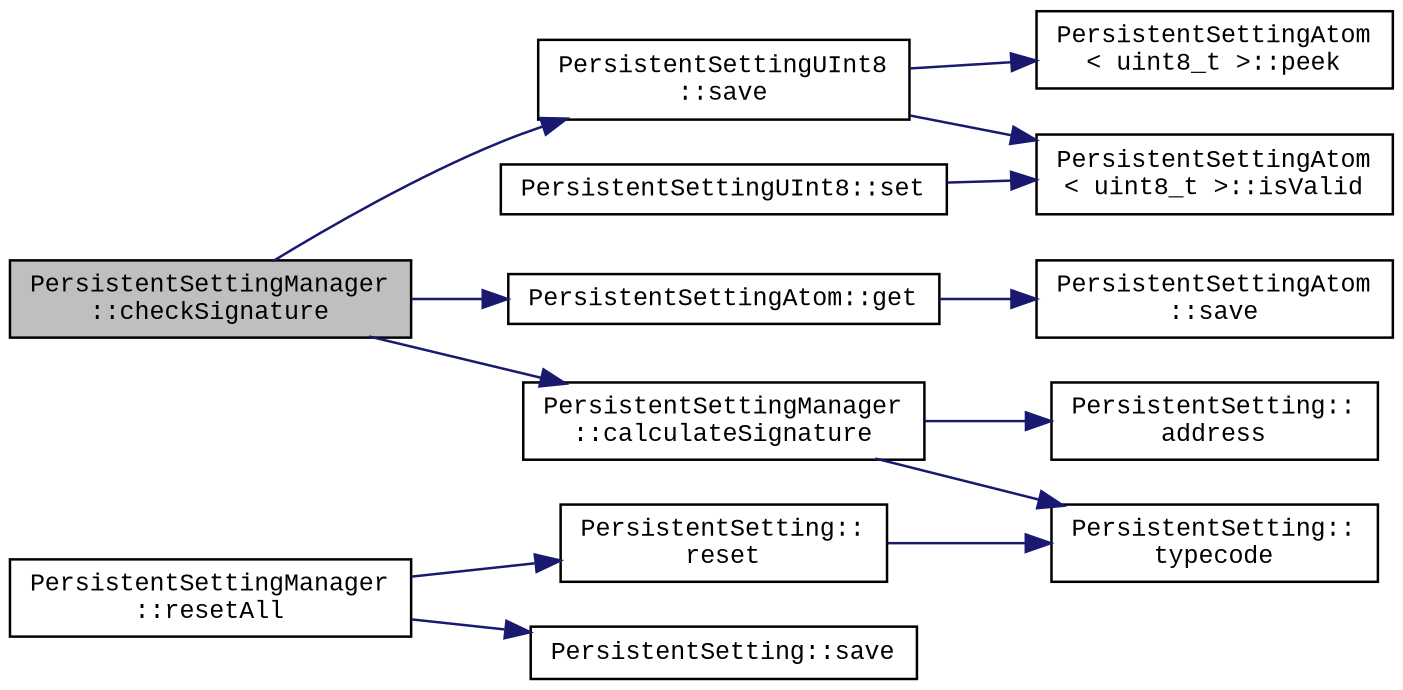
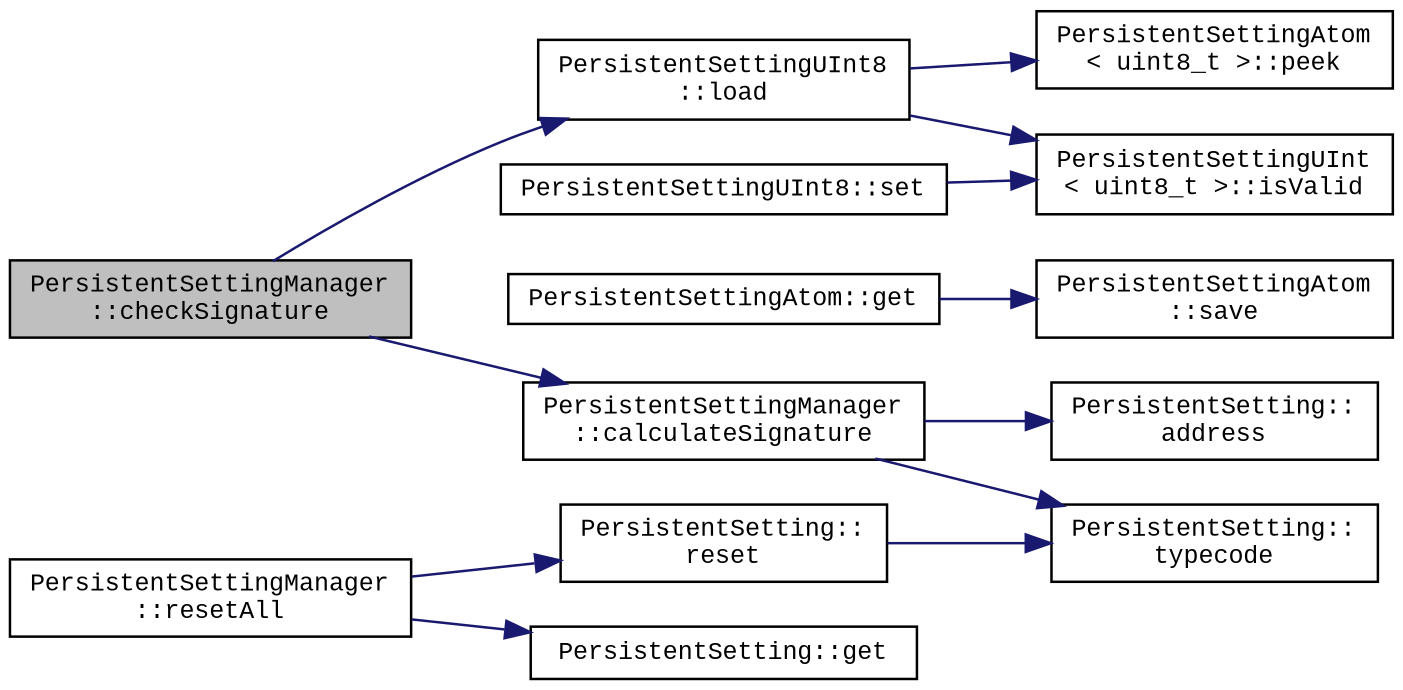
  digraph {
    fontname="Liberation Mono"
    rankdir=LR
    node [color=black fillcolor=white fontname="Liberation Mono" fontsize=10 shape=record style=filled]
    edge [color=midnightblue fontname="Liberation Mono" fontsize=10 labelfontname=Helvetica labelfontsize=10 style=solid]
    n1 [fillcolor=grey75 fontcolor=black height=0.2 label="PersistentSettingManager\l::checkSignature" width=0.4]
-   n2 [height=0.2 label="PersistentSettingUInt8\l::save" width=0.4]
+   n2 [height=0.2 label="PersistentSettingUInt8\l::load" width=0.4]
    n3 [height=0.2 label="PersistentSettingManager\l::calculateSignature" width=0.4]
    n4 [height=0.2 label="PersistentSettingAtom::get" width=0.4]
    n5 [height=0.2 label="PersistentSettingAtom\l\< uint8_t \>::peek" width=0.4]
-   n6 [height=0.2 label="PersistentSettingAtom\l\< uint8_t \>::isValid" width=0.4]
+   n6 [height=0.2 label="PersistentSettingUInt\l\< uint8_t \>::isValid" width=0.4]
    n7 [height=0.2 label="PersistentSetting::\ltypecode" width=0.4]
    n8 [height=0.2 label="PersistentSetting::\laddress" width=0.4]
    n9 [height=0.2 label="PersistentSettingAtom\l::save" width=0.4]
    n10 [height=0.2 label="PersistentSettingManager\l::resetAll" width=0.4]
    n11 [height=0.2 label="PersistentSetting::\lreset" width=0.4]
-   n12 [height=0.2 label="PersistentSetting::save" width=0.4]
+   n12 [height=0.2 label="PersistentSetting::get" width=0.4]
    n13 [height=0.2 label="PersistentSettingUInt8::set" width=0.4]
    n1 -> n2
    n1 -> n3
-   n1 -> n4
    n2 -> n5
    n2 -> n6
    n3 -> n7
    n3 -> n8
    n4 -> n9
    n10 -> n11
    n10 -> n12
    n11 -> n7
    n13 -> n6
  }
